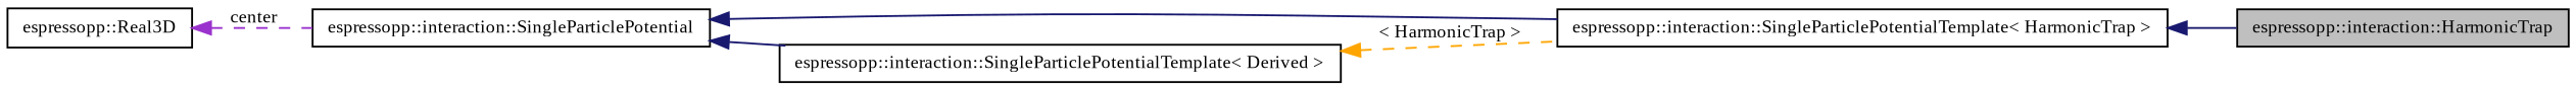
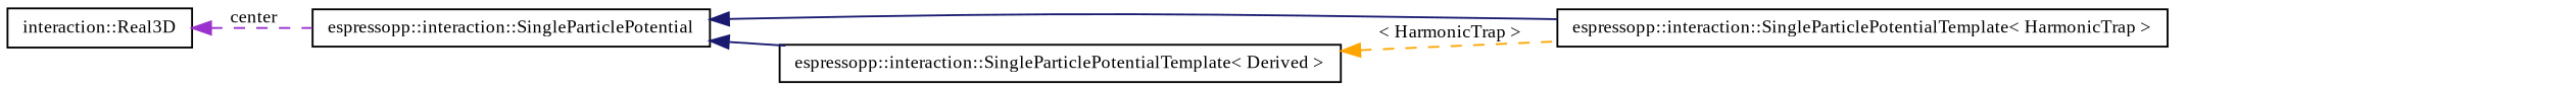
  digraph {
    fontname="Liberation Serif"
    rankdir=LR
    node [color=black fillcolor=white fontname="Liberation Serif" fontsize=10 shape=record style=filled]
    edge [color=midnightblue dir=back fontname="Liberation Serif" fontsize=10 labelfontname=Helvetica labelfontsize=10 style=solid]
-   n1 [fillcolor=grey75 fontcolor=black height=0.2 label="espressopp::interaction::HarmonicTrap" width=0.4]
    n2 [height=0.2 label="espressopp::interaction::SingleParticlePotentialTemplate\< HarmonicTrap \>" width=0.4]
    n3 [height=0.2 label="espressopp::interaction::SingleParticlePotential" width=0.4]
    n4 [height=0.2 label="espressopp::interaction::SingleParticlePotentialTemplate\< Derived \>" width=0.4]
-   n5 [height=0.2 label="espressopp::Real3D" width=0.4]
-   n2 -> n1
+   n5 [height=0.2 label="interaction::Real3D" width=0.4]
    n3 -> n2
    n3 -> n4
    n4 -> n2 [color=orange label=" \< HarmonicTrap \>" style=dashed]
    n5 -> n3 [color=darkorchid3 label=" center" style=dashed]
  }
